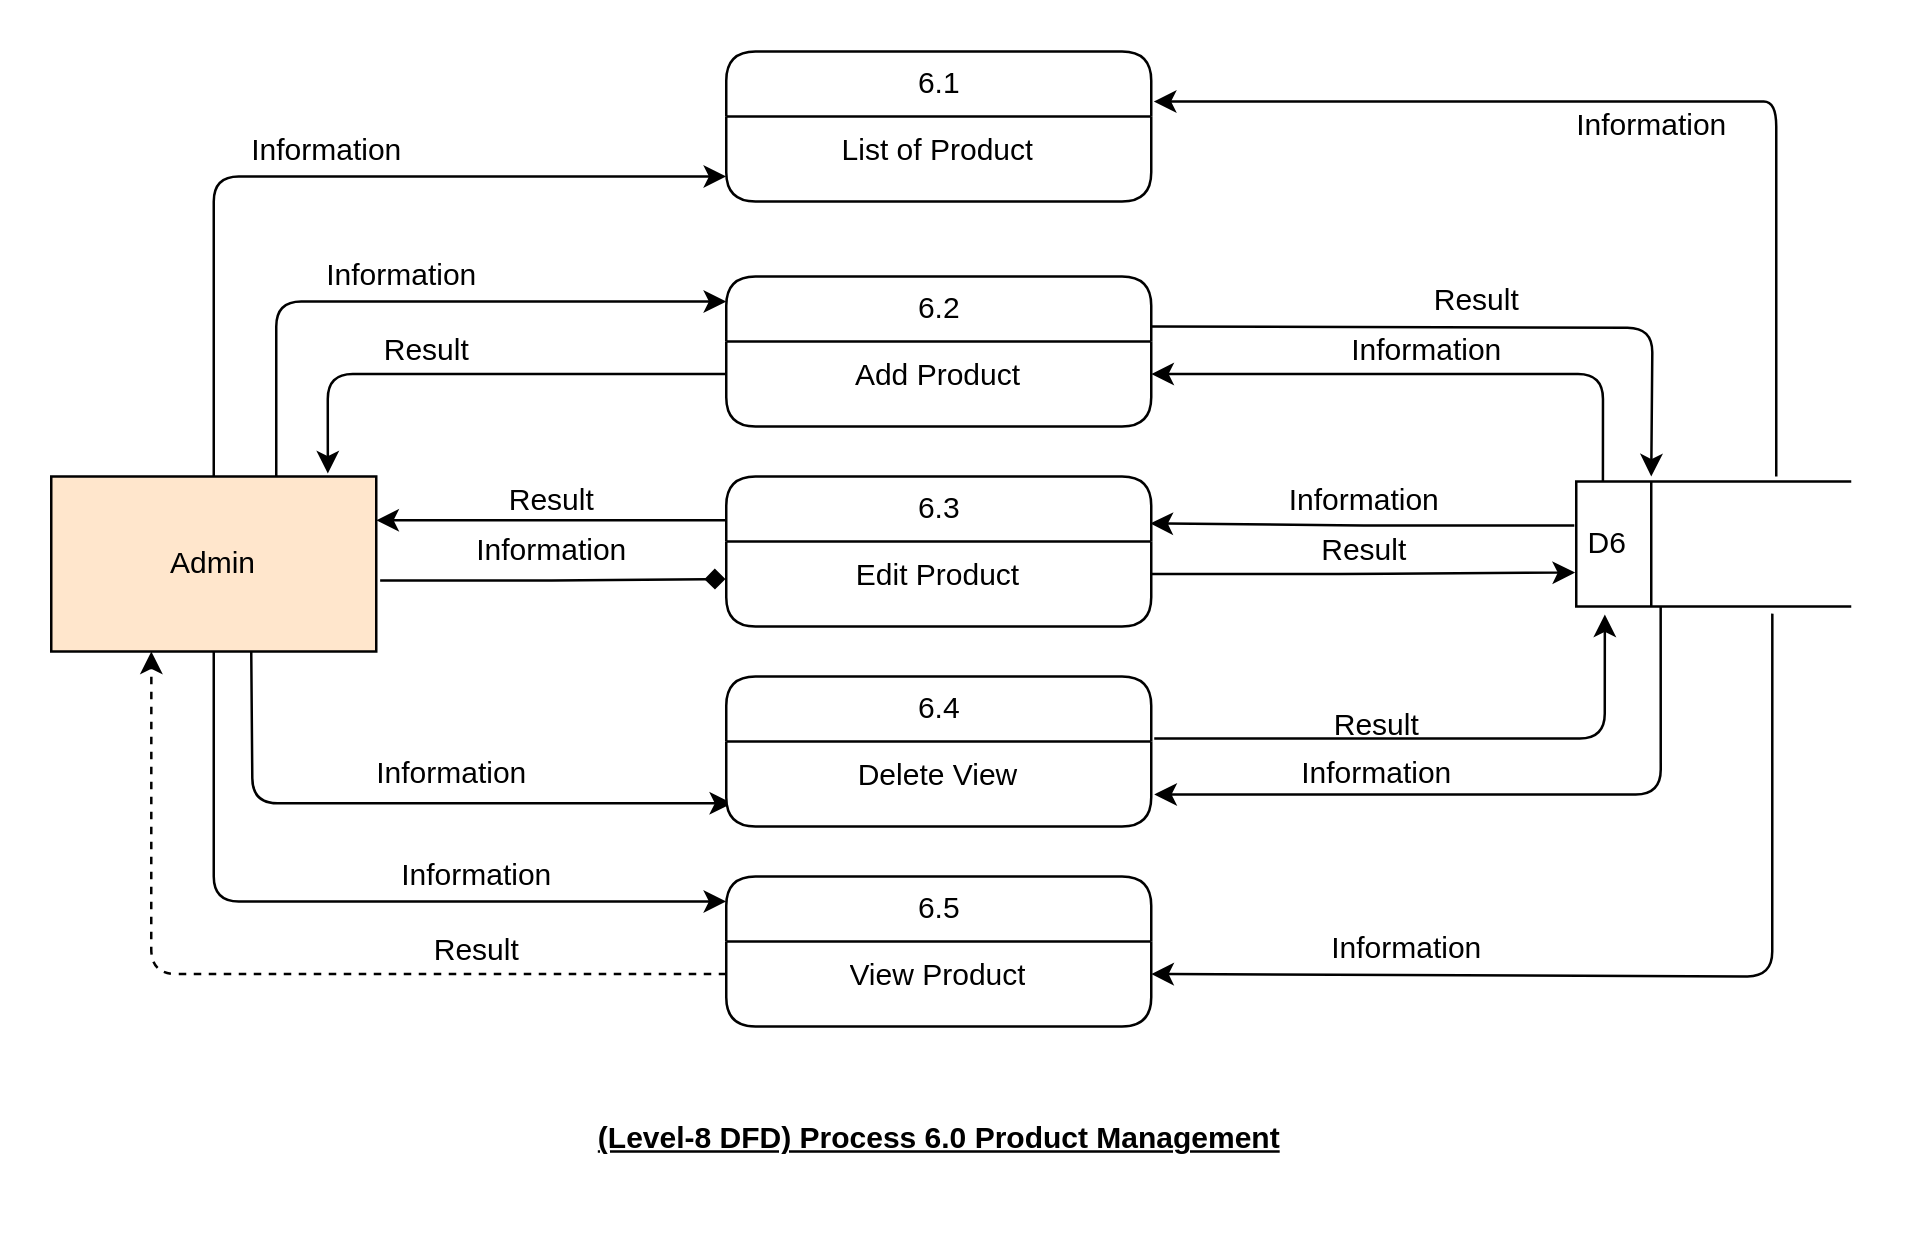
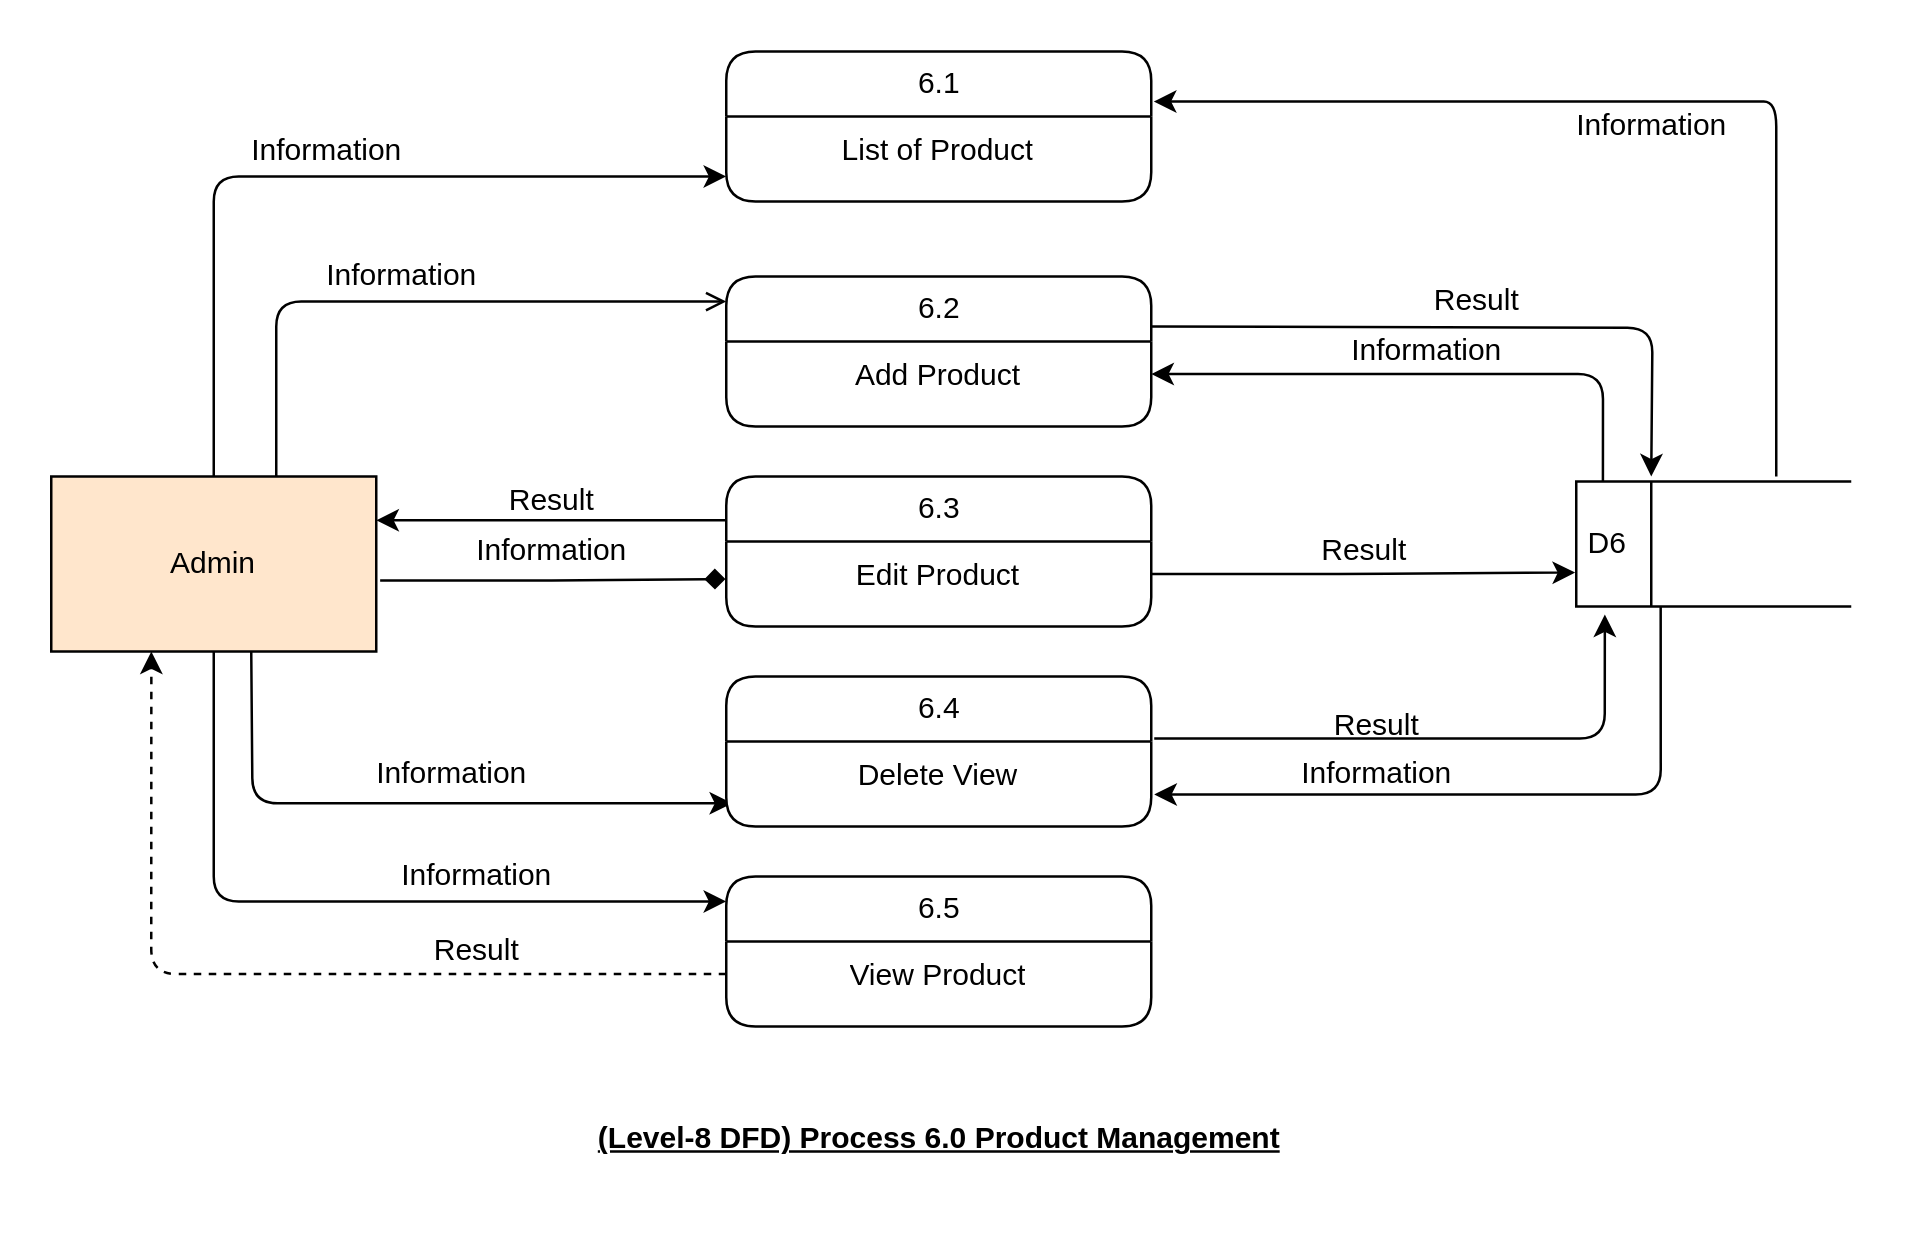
  <mxCell id="0" />
  <mxCell id="1" parent="0" />
  <mxCell id="2" value="Information" style="edgeStyle=orthogonalEdgeStyle;rounded=0;sketch=0;orthogonalLoop=1;jettySize=auto;entryX=-0.002;entryY=0.577;entryDx=0;entryDy=0;exitX=1.012;exitY=0.594;exitDx=0;exitDy=0;exitPerimeter=0;entryPerimeter=0;labelBackgroundColor=none;verticalAlign=middle;html=1;horizontal=1;labelPosition=center;verticalLabelPosition=middle;align=center;spacingLeft=0;jumpStyle=none;shadow=0;startSize=2;fontColor=#000000;fontFamily=Helvetica;fontSize=12;endArrow=diamond;" parent="1" source="10" target="16" edge="1"><mxGeometry x="-0.004" y="11" relative="1" as="geometry"><mxPoint as="offset" /></mxGeometry></mxCell>
  <mxCell id="3" value="6.1" style="swimlane;html=1;fontStyle=0;childLayout=stackLayout;horizontal=1;startSize=26;horizontalStack=0;resizeParent=1;resizeLast=0;collapsible=1;marginBottom=0;swimlaneFillColor=#ffffff;align=center;rounded=1;shadow=0;comic=0;labelBackgroundColor=none;strokeWidth=1;fontFamily=Helvetica;fontSize=12;fontColor=#000000;" parent="1" vertex="1"><mxGeometry x="290" y="20" width="170" height="60" as="geometry" /></mxCell>
  <mxCell id="4" value="&lt;font style=&quot;font-size: 12px;&quot;&gt;&lt;span style=&quot;font-size: 12px;&quot;&gt;List of Product&lt;/span&gt;&lt;/font&gt;" style="text;html=1;strokeColor=none;fillColor=none;spacingLeft=4;spacingRight=4;whiteSpace=wrap;overflow=hidden;rotatable=0;points=[[0,0.5],[1,0.5]];portConstraint=eastwest;fontColor=#000000;align=center;fontFamily=Helvetica;fontSize=12;" parent="3" vertex="1"><mxGeometry y="26" width="170" height="26" as="geometry" /></mxCell>
  <mxCell id="5" value="&lt;p class=&quot;MsoNormal&quot; style=&quot;font-size: 12px;&quot;&gt;&lt;font style=&quot;font-size: 12px;&quot;&gt;&lt;span style=&quot;font-size: 12px;&quot;&gt;&lt;b style=&quot;font-size: 12px;&quot;&gt;&lt;u style=&quot;font-size: 12px;&quot;&gt;(Level-8 DFD) Process 6.0 Product Management&lt;/u&gt;&lt;/b&gt;&lt;/span&gt;&lt;/font&gt;&lt;br style=&quot;font-size: 12px;&quot;&gt;&lt;/p&gt;" style="text;html=1;align=center;verticalAlign=middle;resizable=0;points=[];autosize=1;strokeColor=none;fontColor=#000000;fontFamily=Helvetica;fontSize=12;" parent="1" vertex="1"><mxGeometry x="230" y="435" width="290" height="40" as="geometry" /></mxCell>
  <mxCell id="6" value="Information" style="edgeStyle=orthogonalEdgeStyle;curved=0;rounded=1;sketch=0;orthogonalLoop=1;jettySize=auto;html=1;entryX=0.014;entryY=0.951;entryDx=0;entryDy=0;entryPerimeter=0;labelBackgroundColor=none;fontColor=#000000;fontFamily=Helvetica;fontSize=12;" parent="1" target="18" edge="1"><mxGeometry x="0.112" y="12" relative="1" as="geometry"><mxPoint x="100" y="260" as="sourcePoint" /><mxPoint as="offset" /></mxGeometry></mxCell>
  <mxCell id="7" value="Information" style="edgeStyle=orthogonalEdgeStyle;curved=0;rounded=1;sketch=0;orthogonalLoop=1;jettySize=auto;html=1;labelBackgroundColor=none;fontColor=#000000;fontFamily=Helvetica;fontSize=12;" parent="1" source="10" edge="1"><mxGeometry x="0.344" y="10" relative="1" as="geometry"><mxPoint x="290" y="360" as="targetPoint" /><Array as="points"><mxPoint x="85" y="360" /><mxPoint x="290" y="360" /></Array><mxPoint as="offset" /></mxGeometry></mxCell>
  <mxCell id="8" value="Information" style="edgeStyle=orthogonalEdgeStyle;rounded=1;sketch=0;orthogonalLoop=1;jettySize=auto;html=1;labelBackgroundColor=none;fontColor=#000000;fontFamily=Helvetica;fontSize=12;" parent="1" edge="1"><mxGeometry x="0.015" y="10" relative="1" as="geometry"><mxPoint x="290" y="70" as="targetPoint" /><Array as="points"><mxPoint x="85" y="70" /><mxPoint x="290" y="70" /></Array><mxPoint x="85" y="190" as="sourcePoint" /><mxPoint as="offset" /></mxGeometry></mxCell>
- <mxCell id="9" value="Information" style="edgeStyle=orthogonalEdgeStyle;jumpStyle=none;orthogonalLoop=1;jettySize=auto;html=1;entryX=0;entryY=0.167;entryDx=0;entryDy=0;entryPerimeter=0;shadow=0;labelBackgroundColor=none;rounded=1;fontColor=#000000;fontFamily=Helvetica;fontSize=12;" parent="1" source="10" target="12" edge="1"><mxGeometry x="-0.04" y="10" relative="1" as="geometry"><Array as="points"><mxPoint x="110" y="120" /></Array><mxPoint as="offset" /></mxGeometry></mxCell>
+ <mxCell id="9" value="Information" style="edgeStyle=orthogonalEdgeStyle;jumpStyle=none;orthogonalLoop=1;jettySize=auto;html=1;entryX=0;entryY=0.167;entryDx=0;entryDy=0;entryPerimeter=0;shadow=0;labelBackgroundColor=none;rounded=1;fontColor=#000000;fontFamily=Helvetica;fontSize=12;endArrow=open;" parent="1" source="10" target="12" edge="1"><mxGeometry x="-0.04" y="10" relative="1" as="geometry"><Array as="points"><mxPoint x="110" y="120" /></Array><mxPoint as="offset" /></mxGeometry></mxCell>
  <mxCell id="10" value="&lt;font style=&quot;font-size: 12px;&quot;&gt;Admin&lt;/font&gt;" style="rounded=0;whiteSpace=wrap;html=1;fontColor=#000000;fontFamily=Helvetica;fontSize=12;fillColor=#ffe6cc;" parent="1" vertex="1"><mxGeometry x="20" y="190" width="130" height="70" as="geometry" /></mxCell>
  <mxCell id="11" value="Result" style="edgeStyle=orthogonalEdgeStyle;curved=0;rounded=1;sketch=0;orthogonalLoop=1;jettySize=auto;html=1;labelBackgroundColor=none;fontColor=#000000;fontFamily=Helvetica;fontSize=12;" parent="1" edge="1"><mxGeometry y="10" relative="1" as="geometry"><mxPoint x="460" y="130" as="sourcePoint" /><mxPoint x="660" y="190" as="targetPoint" /><mxPoint as="offset" /></mxGeometry></mxCell>
  <mxCell id="12" value="6.2" style="swimlane;html=1;fontStyle=0;childLayout=stackLayout;horizontal=1;startSize=26;horizontalStack=0;resizeParent=1;resizeLast=0;collapsible=1;marginBottom=0;swimlaneFillColor=#ffffff;align=center;rounded=1;shadow=0;comic=0;labelBackgroundColor=none;strokeWidth=1;fontFamily=Helvetica;fontSize=12;fontColor=#000000;" parent="1" vertex="1"><mxGeometry x="290" y="110" width="170" height="60" as="geometry" /></mxCell>
  <mxCell id="13" value="&lt;span id=&quot;docs-internal-guid-f91e8f93-7fff-7fc4-d953-1c8a1edfba7c&quot; style=&quot;font-size: 12px;&quot;&gt;&lt;span style=&quot;font-size: 12px; background-color: transparent; vertical-align: baseline;&quot;&gt;Add&amp;nbsp;&lt;/span&gt;&lt;/span&gt;&lt;span style=&quot;font-size: 12px;&quot;&gt;Product&lt;/span&gt;" style="text;html=1;strokeColor=none;fillColor=none;spacingLeft=4;spacingRight=4;whiteSpace=wrap;overflow=hidden;rotatable=0;points=[[0,0.5],[1,0.5]];portConstraint=eastwest;fontColor=#000000;align=center;fontFamily=Helvetica;fontSize=12;" parent="12" vertex="1"><mxGeometry y="26" width="170" height="26" as="geometry" /></mxCell>
  <mxCell id="14" value="Result" style="edgeStyle=orthogonalEdgeStyle;curved=0;rounded=1;sketch=0;orthogonalLoop=1;jettySize=auto;html=1;entryX=1;entryY=0.25;entryDx=0;entryDy=0;exitX=0;exitY=0.292;exitDx=0;exitDy=0;exitPerimeter=0;labelBackgroundColor=none;fontColor=#000000;fontFamily=Helvetica;fontSize=12;" parent="1" source="15" target="10" edge="1"><mxGeometry y="-8" relative="1" as="geometry"><mxPoint x="153" y="215" as="targetPoint" /><mxPoint as="offset" /></mxGeometry></mxCell>
  <mxCell id="15" value="6.3" style="swimlane;html=1;fontStyle=0;childLayout=stackLayout;horizontal=1;startSize=26;horizontalStack=0;resizeParent=1;resizeLast=0;collapsible=1;marginBottom=0;swimlaneFillColor=#ffffff;align=center;rounded=1;shadow=0;comic=0;labelBackgroundColor=none;strokeWidth=1;fontFamily=Helvetica;fontSize=12;fontColor=#000000;" parent="1" vertex="1"><mxGeometry x="290" y="190" width="170" height="60" as="geometry" /></mxCell>
  <mxCell id="16" value="&lt;span id=&quot;docs-internal-guid-7f49682c-7fff-a4d6-9a9d-0c810e85ffbc&quot; style=&quot;font-size: 12px;&quot;&gt;&lt;span style=&quot;font-size: 12px; background-color: transparent; vertical-align: baseline;&quot;&gt;Edit&amp;nbsp;&lt;/span&gt;&lt;/span&gt;&lt;span style=&quot;font-size: 12px;&quot;&gt;Product&lt;/span&gt;" style="text;html=1;strokeColor=none;fillColor=none;spacingLeft=4;spacingRight=4;whiteSpace=wrap;overflow=hidden;rotatable=0;points=[[0,0.5],[1,0.5]];portConstraint=eastwest;fontColor=#000000;align=center;fontFamily=Helvetica;fontSize=12;" parent="15" vertex="1"><mxGeometry y="26" width="170" height="26" as="geometry" /></mxCell>
  <mxCell id="17" value="6.4" style="swimlane;html=1;fontStyle=0;childLayout=stackLayout;horizontal=1;startSize=26;horizontalStack=0;resizeParent=1;resizeLast=0;collapsible=1;marginBottom=0;swimlaneFillColor=#ffffff;align=center;rounded=1;shadow=0;comic=0;labelBackgroundColor=none;strokeWidth=1;fontFamily=Helvetica;fontSize=12;fontColor=#000000;" parent="1" vertex="1"><mxGeometry x="290" y="270" width="170" height="60" as="geometry" /></mxCell>
  <mxCell id="18" value="&lt;span id=&quot;docs-internal-guid-ec00c497-7fff-d599-0a47-b24389822d92&quot; style=&quot;font-size: 12px;&quot;&gt;&lt;span style=&quot;font-size: 12px; background-color: transparent; vertical-align: baseline;&quot;&gt;Delete&amp;nbsp;&lt;/span&gt;&lt;/span&gt;&lt;span style=&quot;font-size: 12px;&quot;&gt;View&lt;/span&gt;" style="text;html=1;strokeColor=none;fillColor=none;spacingLeft=4;spacingRight=4;whiteSpace=wrap;overflow=hidden;rotatable=0;points=[[0,0.5],[1,0.5]];portConstraint=eastwest;fontColor=#000000;align=center;fontFamily=Helvetica;fontSize=12;" parent="17" vertex="1"><mxGeometry y="26" width="170" height="26" as="geometry" /></mxCell>
  <mxCell id="19" value="6.5" style="swimlane;html=1;fontStyle=0;childLayout=stackLayout;horizontal=1;startSize=26;horizontalStack=0;resizeParent=1;resizeLast=0;collapsible=1;marginBottom=0;swimlaneFillColor=#ffffff;align=center;rounded=1;shadow=0;comic=0;labelBackgroundColor=none;strokeWidth=1;fontFamily=Helvetica;fontSize=12;fontColor=#000000;" parent="1" vertex="1"><mxGeometry x="290" y="350" width="170" height="60" as="geometry" /></mxCell>
  <mxCell id="20" value="&lt;span id=&quot;docs-internal-guid-54e838d1-7fff-f729-35b7-6f94d2176117&quot; style=&quot;font-size: 12px;&quot;&gt;&lt;span style=&quot;font-size: 12px; background-color: transparent; vertical-align: baseline;&quot;&gt;View&amp;nbsp;&lt;/span&gt;&lt;/span&gt;&lt;span style=&quot;font-size: 12px;&quot;&gt;Product&lt;/span&gt;" style="text;html=1;strokeColor=none;fillColor=none;spacingLeft=4;spacingRight=4;whiteSpace=wrap;overflow=hidden;rotatable=0;points=[[0,0.5],[1,0.5]];portConstraint=eastwest;fontColor=#000000;align=center;fontFamily=Helvetica;fontSize=12;" parent="19" vertex="1"><mxGeometry y="26" width="170" height="26" as="geometry" /></mxCell>
  <mxCell id="21" value="&#10;&#10;&lt;span style=&quot;font-size: 12px; font-style: normal; font-weight: 400; letter-spacing: normal; text-align: center; text-indent: 0px; text-transform: none; word-spacing: 0px; display: inline; float: none;&quot;&gt;Information&lt;/span&gt;&#10;&#10;" style="edgeStyle=orthogonalEdgeStyle;curved=0;rounded=1;sketch=0;orthogonalLoop=1;jettySize=auto;html=1;entryX=1;entryY=0.5;entryDx=0;entryDy=0;exitX=0.097;exitY=0;exitDx=0;exitDy=0;exitPerimeter=0;labelBackgroundColor=none;fontColor=#000000;fontFamily=Helvetica;fontSize=12;" parent="1" source="25" target="13" edge="1"><mxGeometry x="0.017" y="-9" relative="1" as="geometry"><mxPoint x="640" y="180" as="sourcePoint" /><mxPoint as="offset" /></mxGeometry></mxCell>
- <mxCell id="22" value="&#10;&#10;&lt;span style=&quot;font-size: 12px; font-style: normal; font-weight: 400; letter-spacing: normal; text-align: center; text-indent: 0px; text-transform: none; word-spacing: 0px; display: inline; float: none;&quot;&gt;Information&lt;/span&gt;&#10;&#10;" style="edgeStyle=orthogonalEdgeStyle;curved=0;rounded=1;sketch=0;orthogonalLoop=1;jettySize=auto;html=1;entryX=0.998;entryY=0.313;entryDx=0;entryDy=0;entryPerimeter=0;exitX=-0.007;exitY=0.352;exitDx=0;exitDy=0;exitPerimeter=0;labelBackgroundColor=none;fontColor=#000000;fontFamily=Helvetica;fontSize=12;" parent="1" source="25" target="15" edge="1"><mxGeometry x="-0.002" y="-9" relative="1" as="geometry"><mxPoint as="offset" /></mxGeometry></mxCell>
  <mxCell id="23" value="&#10;&#10;&lt;span style=&quot;font-size: 12px; font-style: normal; font-weight: 400; letter-spacing: normal; text-align: center; text-indent: 0px; text-transform: none; word-spacing: 0px; display: inline; float: none;&quot;&gt;Information&lt;/span&gt;&#10;&#10;" style="edgeStyle=orthogonalEdgeStyle;curved=0;rounded=1;sketch=0;orthogonalLoop=1;jettySize=auto;html=1;entryX=1.007;entryY=0.815;entryDx=0;entryDy=0;entryPerimeter=0;exitX=0.307;exitY=0.993;exitDx=0;exitDy=0;exitPerimeter=0;labelBackgroundColor=none;fontColor=#000000;fontFamily=Helvetica;fontSize=12;" parent="1" source="25" target="18" edge="1"><mxGeometry x="0.361" y="-8" relative="1" as="geometry"><mxPoint as="offset" /></mxGeometry></mxCell>
- <mxCell id="24" value="&#10;&#10;&lt;span style=&quot;font-size: 12px; font-style: normal; font-weight: 400; letter-spacing: normal; text-align: center; text-indent: 0px; text-transform: none; word-spacing: 0px; display: inline; float: none;&quot;&gt;Information&lt;/span&gt;&#10;&#10;" style="edgeStyle=orthogonalEdgeStyle;curved=0;rounded=1;sketch=0;orthogonalLoop=1;jettySize=auto;html=1;exitX=0.713;exitY=1.057;exitDx=0;exitDy=0;exitPerimeter=0;labelBackgroundColor=none;entryX=1;entryY=0.5;entryDx=0;entryDy=0;fontColor=#000000;fontFamily=Helvetica;fontSize=12;" parent="1" source="25" target="20" edge="1"><mxGeometry x="0.482" y="-10" relative="1" as="geometry"><mxPoint x="463" y="390" as="targetPoint" /><Array as="points"><mxPoint x="708" y="390" /><mxPoint x="460" y="390" /></Array><mxPoint as="offset" /></mxGeometry></mxCell>
  <mxCell id="25" value="D6" style="html=1;dashed=0;whitespace=wrap;shape=mxgraph.dfd.dataStoreID;align=left;spacingLeft=3;points=[[0,0],[0.5,0],[1,0],[0,0.5],[1,0.5],[0,1],[0.5,1],[1,1]];fontColor=#000000;fontFamily=Helvetica;fontSize=12;" parent="1" vertex="1"><mxGeometry x="630" y="192" width="110" height="50" as="geometry" /></mxCell>
  <mxCell id="26" value="&#10;&#10;&lt;span style=&quot;font-size: 12px; font-style: normal; font-weight: 400; letter-spacing: normal; text-align: center; text-indent: 0px; text-transform: none; word-spacing: 0px; display: inline; float: none;&quot;&gt;Information&lt;/span&gt;&#10;&#10;" style="edgeStyle=orthogonalEdgeStyle;curved=0;rounded=1;sketch=0;orthogonalLoop=1;jettySize=auto;html=1;labelBackgroundColor=none;fontColor=#000000;fontFamily=Helvetica;fontSize=12;" parent="1" edge="1"><mxGeometry x="0.003" y="10" relative="1" as="geometry"><mxPoint x="710" y="190" as="sourcePoint" /><mxPoint x="461" y="40" as="targetPoint" /><Array as="points"><mxPoint x="700" y="40" /><mxPoint x="460" y="40" /></Array><mxPoint as="offset" /></mxGeometry></mxCell>
  <mxCell id="27" value="Result" style="edgeStyle=orthogonalEdgeStyle;curved=0;rounded=1;sketch=0;orthogonalLoop=1;jettySize=auto;html=1;entryX=-0.004;entryY=0.728;entryDx=0;entryDy=0;entryPerimeter=0;labelBackgroundColor=none;fontColor=#000000;fontFamily=Helvetica;fontSize=12;" parent="1" source="16" target="25" edge="1"><mxGeometry x="0.006" y="8" relative="1" as="geometry"><mxPoint as="offset" /></mxGeometry></mxCell>
  <mxCell id="28" value="Result" style="edgeStyle=orthogonalEdgeStyle;curved=0;rounded=1;sketch=0;orthogonalLoop=1;jettySize=auto;html=1;entryX=0.104;entryY=1.064;entryDx=0;entryDy=0;entryPerimeter=0;exitX=1.007;exitY=-0.046;exitDx=0;exitDy=0;exitPerimeter=0;labelBackgroundColor=none;fontColor=#000000;fontFamily=Helvetica;fontSize=12;" parent="1" source="18" target="25" edge="1"><mxGeometry x="-0.227" y="5" relative="1" as="geometry"><mxPoint as="offset" /></mxGeometry></mxCell>
- <mxCell id="29" value="Result" style="edgeStyle=orthogonalEdgeStyle;curved=0;rounded=1;sketch=0;orthogonalLoop=1;jettySize=auto;html=1;entryX=0.851;entryY=-0.017;entryDx=0;entryDy=0;entryPerimeter=0;labelBackgroundColor=none;fontColor=#000000;fontFamily=Helvetica;fontSize=12;" parent="1" source="13" target="10" edge="1"><mxGeometry x="0.205" y="-9" relative="1" as="geometry"><mxPoint as="offset" /></mxGeometry></mxCell>
  <mxCell id="30" value="Result" style="edgeStyle=orthogonalEdgeStyle;curved=0;rounded=1;sketch=0;orthogonalLoop=1;jettySize=auto;html=1;entryX=0.308;entryY=1;entryDx=0;entryDy=0;entryPerimeter=0;labelBackgroundColor=none;fontColor=#000000;fontFamily=Helvetica;fontSize=12;dashed=1;" parent="1" source="20" target="10" edge="1"><mxGeometry x="-0.443" y="-9" relative="1" as="geometry"><mxPoint as="offset" /></mxGeometry></mxCell>
